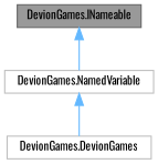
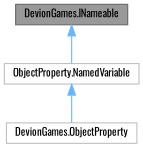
  digraph {
    fontname=Oswald
    node [color=grey75 fillcolor=white fontname=Oswald fontsize=10 shape=box style=filled]
    edge [color=steelblue1 dir=back fontname=Oswald fontsize=10 labelfontname=Helvetica labelfontsize=10 style=solid]
    n1 [color=gray40 fillcolor=grey60 fontcolor=black height=0.2 label="DevionGames.INameable" width=0.4]
-   n2 [height=0.2 label="DevionGames.NamedVariable" width=0.4]
-   n3 [height=0.2 label="DevionGames.DevionGames" width=0.4]
+   n2 [height=0.2 label="ObjectProperty.NamedVariable" width=0.4]
+   n3 [height=0.2 label="DevionGames.ObjectProperty" width=0.4]
    n1 -> n2
    n2 -> n3
  }
